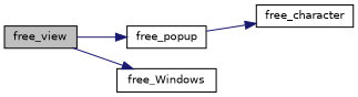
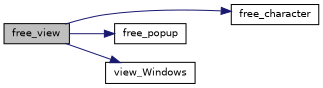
  digraph {
    rankdir=LR
    node [color=black fillcolor=white fontname=Helvetica fontsize=10 shape=record style=filled]
    edge [color=midnightblue fontname=Helvetica fontsize=10 labelfontname=Helvetica labelfontsize=10 style=solid]
    n1 [fillcolor=grey75 fontcolor=black height=0.2 label=free_view width=0.4]
    n2 [height=0.2 label=free_character width=0.4]
    n3 [height=0.2 label=free_popup width=0.4]
-   n4 [height=0.2 label=free_Windows width=0.4]
-   n3 -> n2
+   n4 [height=0.2 label=view_Windows width=0.4]
+   n1 -> n2
    n1 -> n3
    n1 -> n4
  }
